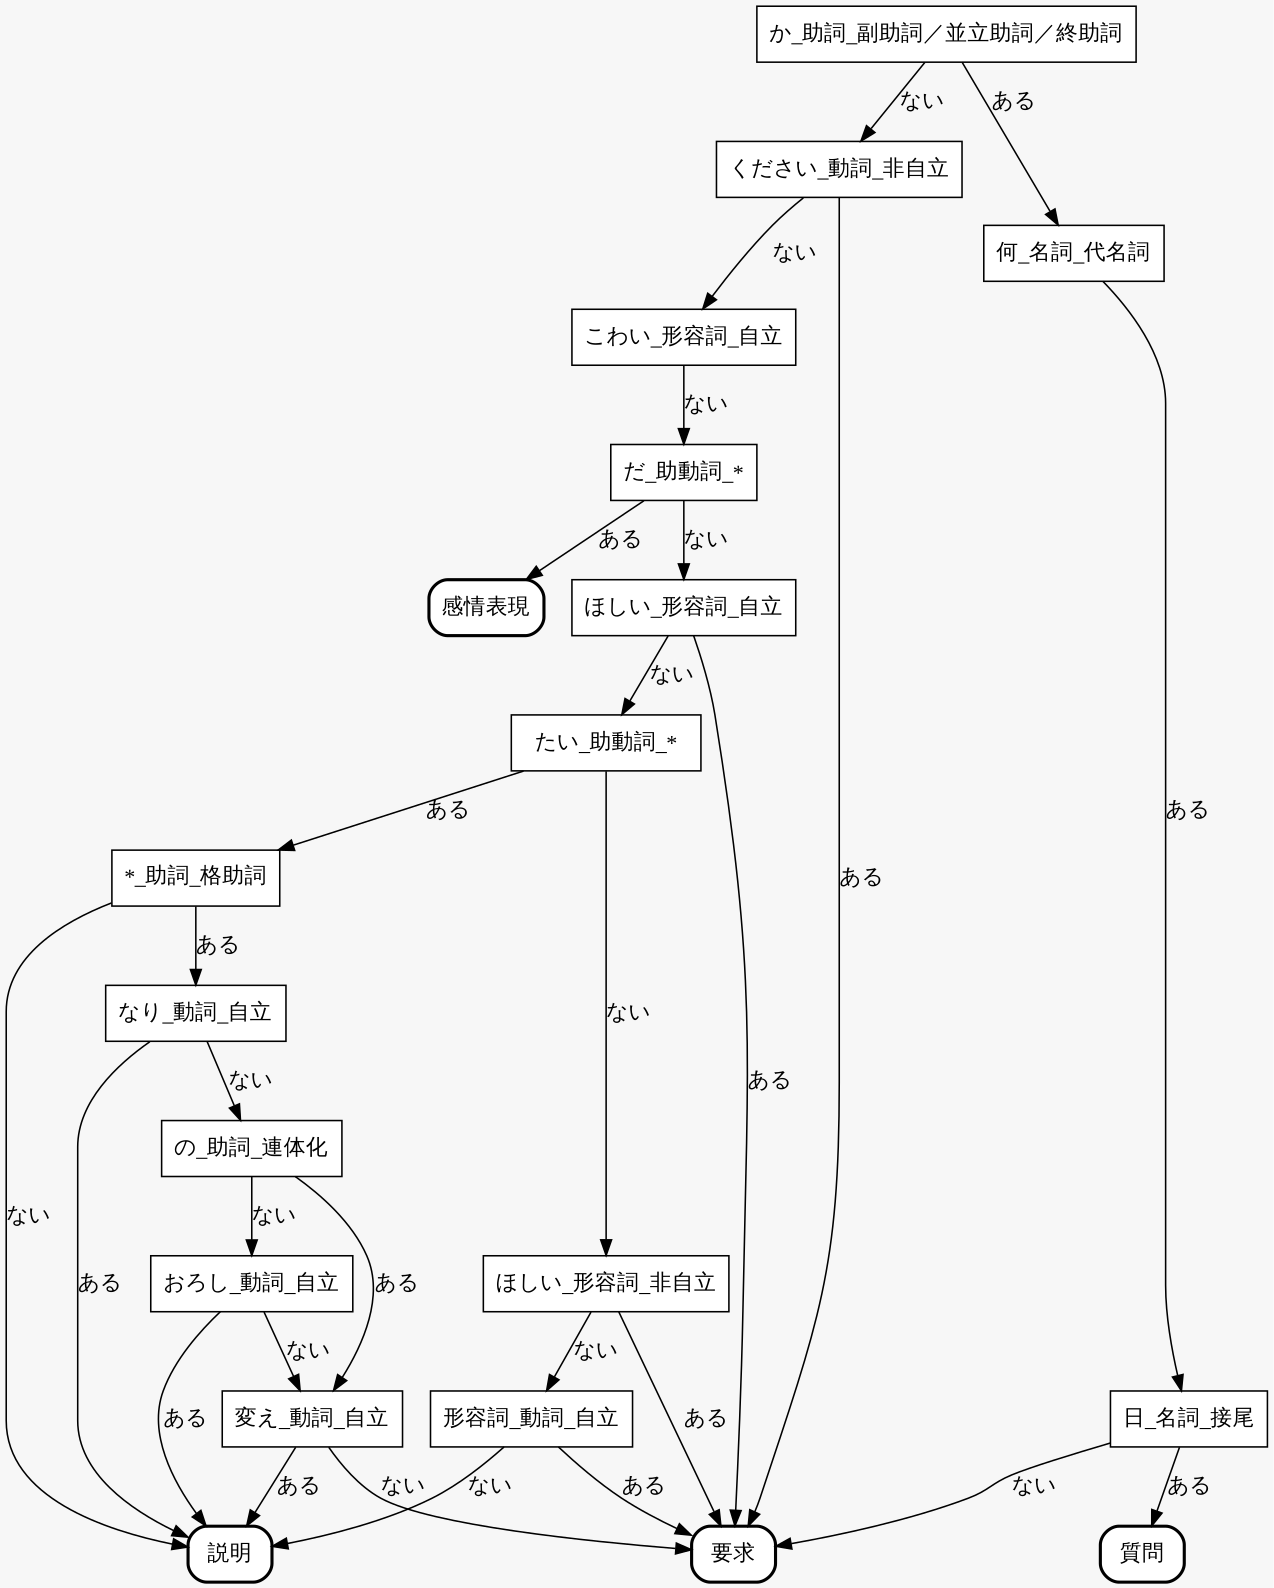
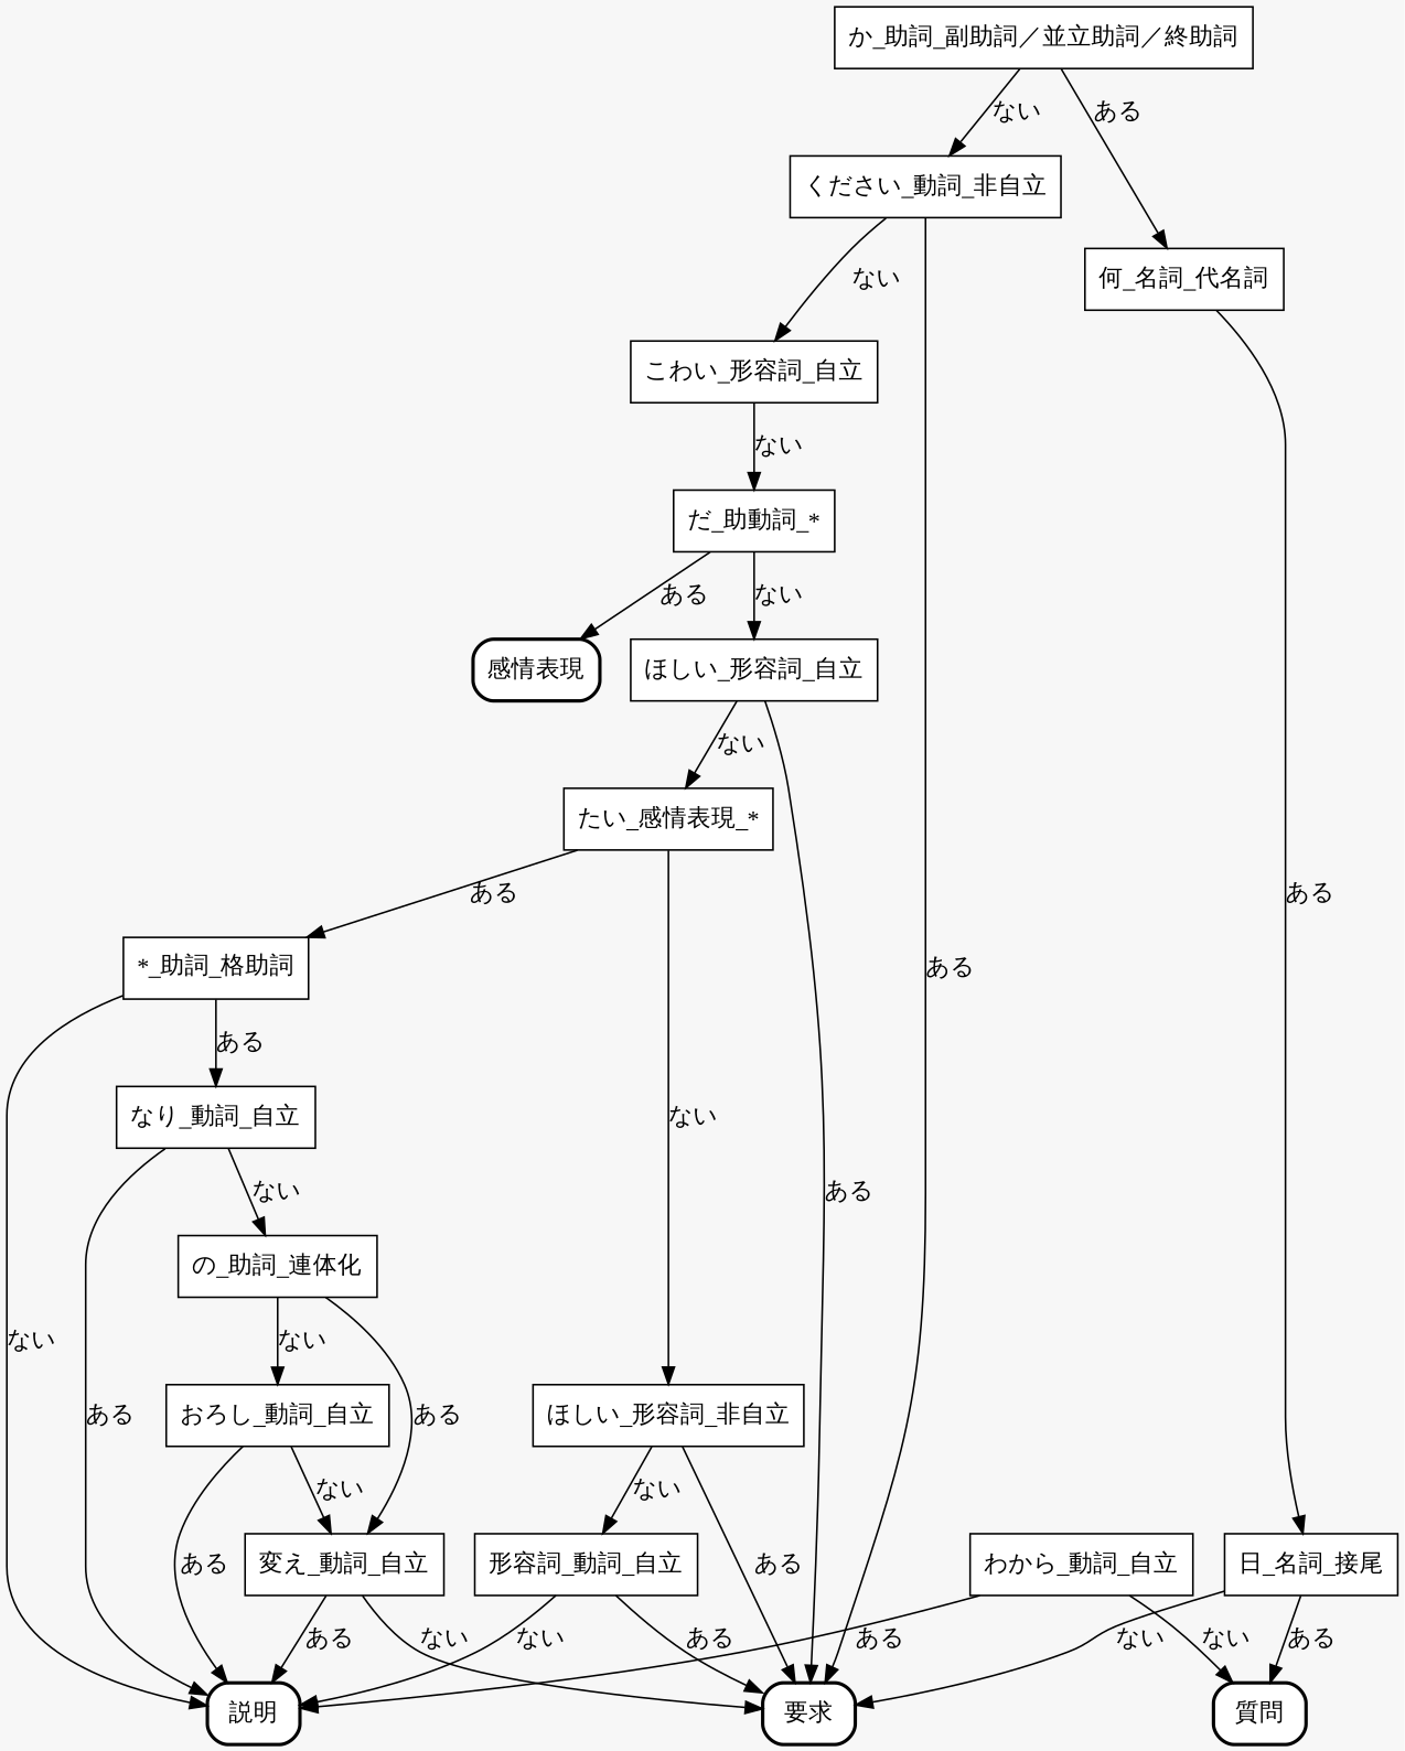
  digraph {
    bgcolor="#f7f7f7"
    encoding="utf-8"
    fontname="Liberation Serif"
    fontsize=18
    node [fillcolor=white fontname="Liberation Serif" shape=box style="solid,filled"]
    edge [arrowhead=normal fontname="Liberation Serif"]
    "か_助詞_副助詞／並立助詞／終助詞"
    "ください_動詞_非自立"
    "何_名詞_代名詞"
    "こわい_形容詞_自立"
    "要求" [style="solid,filled,bold,rounded"]
    "日_名詞_接尾"
    "だ_助動詞_*"
    "感情表現" [style="solid,filled,bold,rounded"]
    "ほしい_形容詞_自立"
-   "たい_助動詞_*"
+   "たい_助動詞_*" [label="たい_感情表現_*"]
    "ほしい_形容詞_非自立"
    "*_助詞_格助詞"
    n13 [label="形容詞_動詞_自立"]
    "説明" [style="solid,filled,bold,rounded"]
    "なり_動詞_自立"
    "の_助詞_連体化"
    "おろし_動詞_自立"
    "変え_動詞_自立"
+   "わから_動詞_自立"
    "質問" [style="solid,filled,bold,rounded"]
    "か_助詞_副助詞／並立助詞／終助詞" -> "ください_動詞_非自立" [label="ない"]
    "か_助詞_副助詞／並立助詞／終助詞" -> "何_名詞_代名詞" [label="ある"]
    "ください_動詞_非自立" -> "こわい_形容詞_自立" [label="ない"]
    "ください_動詞_非自立" -> "要求" [label="ある"]
    "何_名詞_代名詞" -> "日_名詞_接尾" [label="ある"]
    "こわい_形容詞_自立" -> "だ_助動詞_*" [label="ない"]
    "日_名詞_接尾" -> "要求" [label="ない"]
    "日_名詞_接尾" -> "質問" [label="ある"]
    "だ_助動詞_*" -> "感情表現" [label="ある"]
    "だ_助動詞_*" -> "ほしい_形容詞_自立" [label="ない"]
    "ほしい_形容詞_自立" -> "要求" [label="ある"]
    "ほしい_形容詞_自立" -> "たい_助動詞_*" [label="ない"]
    "たい_助動詞_*" -> "ほしい_形容詞_非自立" [label="ない"]
    "たい_助動詞_*" -> "*_助詞_格助詞" [label="ある"]
    "ほしい_形容詞_非自立" -> "要求" [label="ある"]
    "ほしい_形容詞_非自立" -> n13 [label="ない"]
    "*_助詞_格助詞" -> "説明" [label="ない"]
    "*_助詞_格助詞" -> "なり_動詞_自立" [label="ある"]
    n13 -> "要求" [label="ある"]
    n13 -> "説明" [label="ない"]
    "なり_動詞_自立" -> "説明" [label="ある"]
    "なり_動詞_自立" -> "の_助詞_連体化" [label="ない"]
    "の_助詞_連体化" -> "おろし_動詞_自立" [label="ない"]
    "の_助詞_連体化" -> "変え_動詞_自立" [label="ある"]
    "おろし_動詞_自立" -> "説明" [label="ある"]
    "おろし_動詞_自立" -> "変え_動詞_自立" [label="ない"]
    "変え_動詞_自立" -> "要求" [label="ない"]
    "変え_動詞_自立" -> "説明" [label="ある"]
+   "わから_動詞_自立" -> "説明" [label="ある"]
+   "わから_動詞_自立" -> "質問" [label="ない"]
  }
